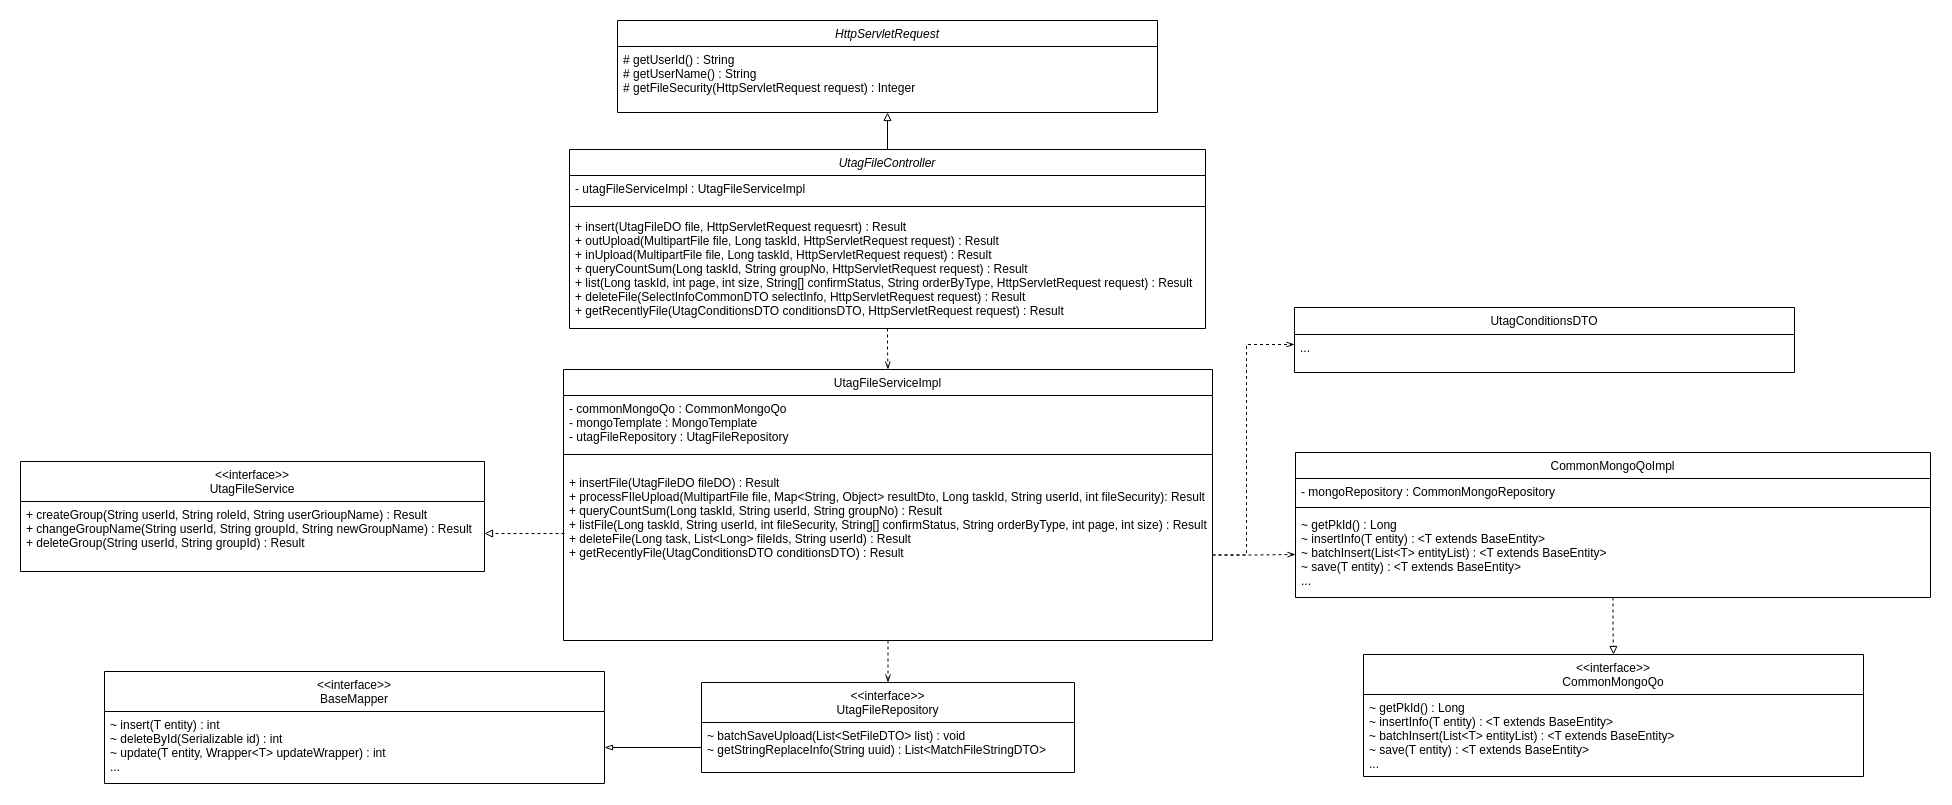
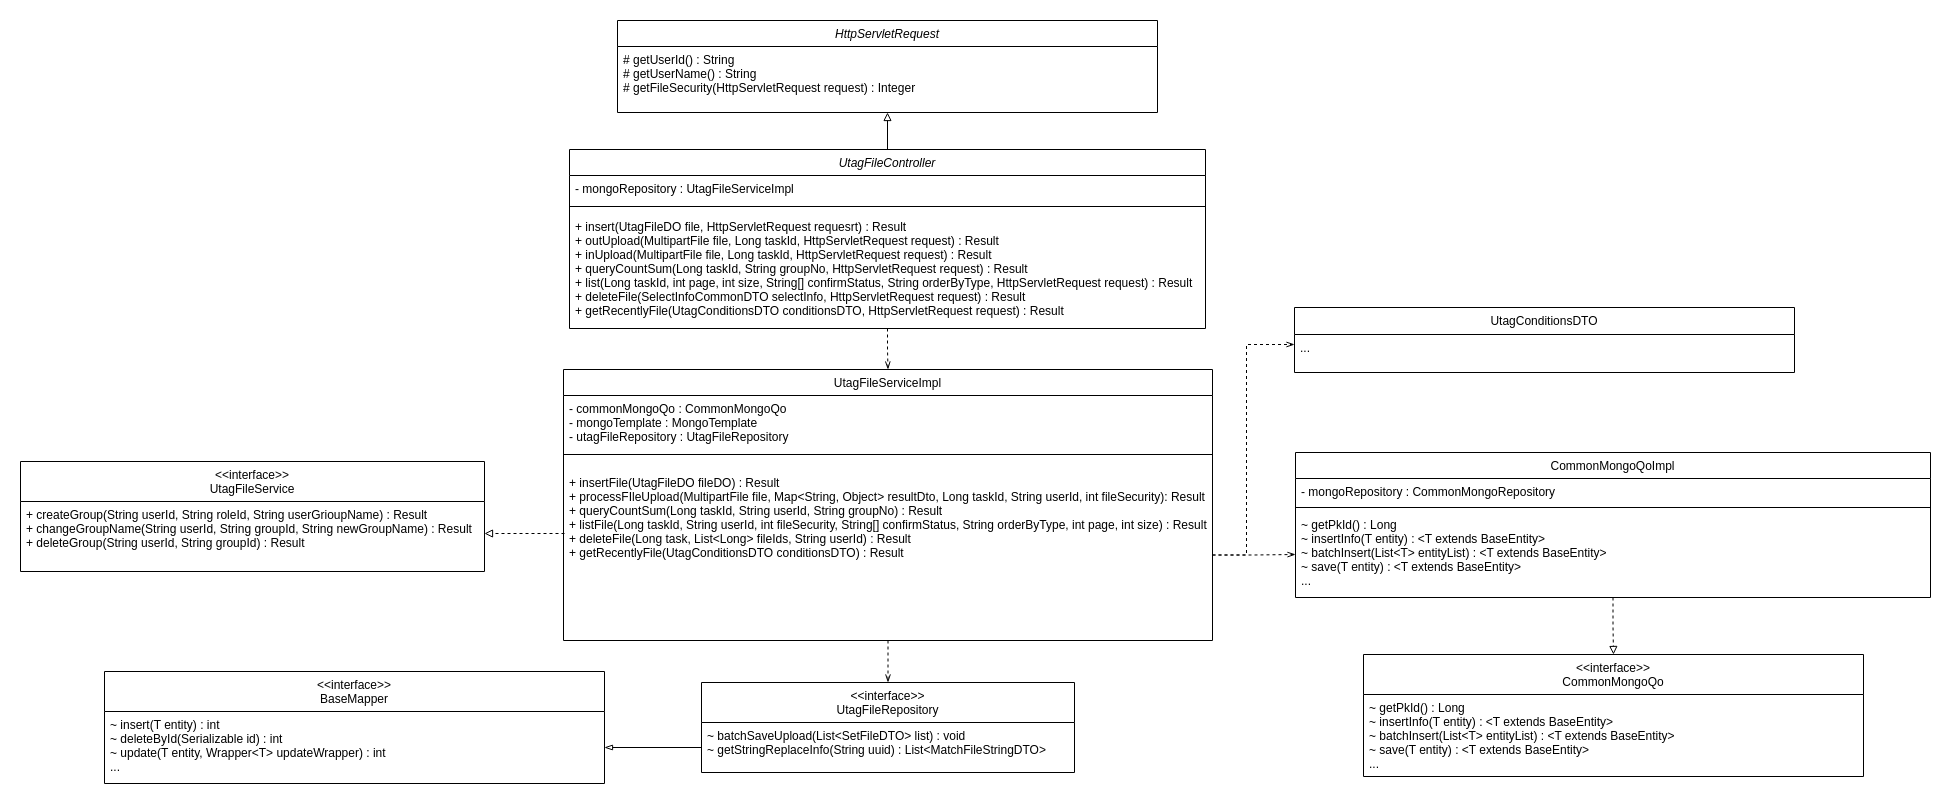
  <mxCell id="0" />
  <mxCell id="1" parent="0" />
  <mxCell id="2" style="edgeStyle=orthogonalEdgeStyle;rounded=0;orthogonalLoop=1;jettySize=auto;html=1;entryX=0.5;entryY=0;entryDx=0;entryDy=0;dashed=1;endArrow=openThin;endFill=0;" edge="1" parent="1" source="3" target="8"><mxGeometry relative="1" as="geometry" /></mxCell>
  <mxCell id="3" value="UtagFileController" style="swimlane;fontStyle=2;align=center;verticalAlign=top;childLayout=stackLayout;horizontal=1;startSize=26;horizontalStack=0;resizeParent=1;resizeLast=0;collapsible=1;marginBottom=0;rounded=0;shadow=0;strokeWidth=1;" parent="1" vertex="1"><mxGeometry x="569" y="149" width="636" height="179" as="geometry"><mxRectangle x="230" y="140" width="160" height="26" as="alternateBounds" /></mxGeometry></mxCell>
- <mxCell id="4" value="- utagFileServiceImpl : UtagFileServiceImpl" style="text;align=left;verticalAlign=top;spacingLeft=4;spacingRight=4;overflow=hidden;rotatable=0;points=[[0,0.5],[1,0.5]];portConstraint=eastwest;" parent="3" vertex="1"><mxGeometry y="26" width="636" height="24" as="geometry" /></mxCell>
+ <mxCell id="4" value="- mongoRepository : UtagFileServiceImpl" style="text;align=left;verticalAlign=top;spacingLeft=4;spacingRight=4;overflow=hidden;rotatable=0;points=[[0,0.5],[1,0.5]];portConstraint=eastwest;" parent="3" vertex="1"><mxGeometry y="26" width="636" height="24" as="geometry" /></mxCell>
  <mxCell id="5" value="" style="line;html=1;strokeWidth=1;align=left;verticalAlign=middle;spacingTop=-1;spacingLeft=3;spacingRight=3;rotatable=0;labelPosition=right;points=[];portConstraint=eastwest;" parent="3" vertex="1"><mxGeometry y="50" width="636" height="14" as="geometry" /></mxCell>
  <mxCell id="6" value="+ insert(UtagFileDO file, HttpServletRequest requesrt) : Result&#10;+ outUpload(MultipartFile file, Long taskId, HttpServletRequest request) : Result&#10;+ inUpload(MultipartFile file, Long taskId, HttpServletRequest request) : Result&#10;+ queryCountSum(Long taskId, String groupNo, HttpServletRequest request) : Result&#10;+ list(Long taskId, int page, int size, String[] confirmStatus, String orderByType, HttpServletRequest request) : Result&#10;+ deleteFile(SelectInfoCommonDTO selectInfo, HttpServletRequest request) : Result&#10;+ getRecentlyFile(UtagConditionsDTO conditionsDTO, HttpServletRequest request) : Result" style="text;align=left;verticalAlign=top;spacingLeft=4;spacingRight=4;overflow=hidden;rotatable=0;points=[[0,0.5],[1,0.5]];portConstraint=eastwest;" parent="3" vertex="1"><mxGeometry y="64" width="636" height="112" as="geometry" /></mxCell>
  <mxCell id="7" style="edgeStyle=orthogonalEdgeStyle;rounded=0;orthogonalLoop=1;jettySize=auto;html=1;endArrow=openThin;endFill=0;dashed=1;" edge="1" parent="1" source="8" target="17"><mxGeometry relative="1" as="geometry" /></mxCell>
  <mxCell id="8" value="UtagFileServiceImpl" style="swimlane;fontStyle=0;align=center;verticalAlign=top;childLayout=stackLayout;horizontal=1;startSize=26;horizontalStack=0;resizeParent=1;resizeLast=0;collapsible=1;marginBottom=0;rounded=0;shadow=0;strokeWidth=1;" parent="1" vertex="1"><mxGeometry x="563" y="369" width="649" height="271" as="geometry"><mxRectangle x="130" y="380" width="160" height="26" as="alternateBounds" /></mxGeometry></mxCell>
  <mxCell id="9" value="- commonMongoQo : CommonMongoQo&#10;- mongoTemplate : MongoTemplate&#10;- utagFileRepository : UtagFileRepository" style="text;align=left;verticalAlign=top;spacingLeft=4;spacingRight=4;overflow=hidden;rotatable=0;points=[[0,0.5],[1,0.5]];portConstraint=eastwest;" parent="8" vertex="1"><mxGeometry y="26" width="649" height="44" as="geometry" /></mxCell>
  <mxCell id="10" value="" style="line;html=1;strokeWidth=1;align=left;verticalAlign=middle;spacingTop=-1;spacingLeft=3;spacingRight=3;rotatable=0;labelPosition=right;points=[];portConstraint=eastwest;" parent="8" vertex="1"><mxGeometry y="70" width="649" height="30" as="geometry" /></mxCell>
  <mxCell id="11" value="+ insertFile(UtagFileDO fileDO) : Result&#10;+ processFIleUpload(MultipartFile file, Map&lt;String, Object&gt; resultDto, Long taskId, String userId, int fileSecurity): Result&#10;+ queryCountSum(Long taskId, String userId, String groupNo) : Result&#10;+ listFile(Long taskId, String userId, int fileSecurity, String[] confirmStatus, String orderByType, int page, int size) : Result&#10;+ deleteFile(Long task, List&lt;Long&gt; fileIds, String userId) : Result&#10;+ getRecentlyFile(UtagConditionsDTO conditionsDTO) : Result" style="text;align=left;verticalAlign=top;spacingLeft=4;spacingRight=4;overflow=hidden;rotatable=0;points=[[0,0.5],[1,0.5]];portConstraint=eastwest;" parent="8" vertex="1"><mxGeometry y="100" width="649" height="171" as="geometry" /></mxCell>
  <mxCell id="12" value="&lt;&lt;interface&gt;&gt;&#10;UtagFileService" style="swimlane;fontStyle=0;align=center;verticalAlign=top;childLayout=stackLayout;horizontal=1;startSize=40;horizontalStack=0;resizeParent=1;resizeLast=0;collapsible=1;marginBottom=0;rounded=0;shadow=0;strokeWidth=1;" parent="1" vertex="1"><mxGeometry x="20" y="461" width="464" height="110" as="geometry"><mxRectangle x="130" y="380" width="160" height="26" as="alternateBounds" /></mxGeometry></mxCell>
  <mxCell id="13" value="+ createGroup(String userId, String roleId, String userGrioupName) : Result&#10;+ changeGroupName(String userId, String groupId, String newGroupName) : Result&#10;+ deleteGroup(String userId, String groupId) : Result" style="text;align=left;verticalAlign=top;spacingLeft=4;spacingRight=4;overflow=hidden;rotatable=0;points=[[0,0.5],[1,0.5]];portConstraint=eastwest;" parent="12" vertex="1"><mxGeometry y="40" width="464" height="70" as="geometry" /></mxCell>
  <mxCell id="14" style="edgeStyle=orthogonalEdgeStyle;rounded=0;orthogonalLoop=1;jettySize=auto;html=1;dashed=1;endArrow=block;endFill=0;" parent="1" edge="1"><mxGeometry relative="1" as="geometry"><mxPoint x="564" y="533" as="sourcePoint" /><mxPoint x="484" y="533" as="targetPoint" /><Array as="points"><mxPoint x="564" y="533" /><mxPoint x="464" y="533" /></Array></mxGeometry></mxCell>
  <mxCell id="15" value="&lt;&lt;interface&gt;&gt;&#10;CommonMongoQo" style="swimlane;fontStyle=0;align=center;verticalAlign=top;childLayout=stackLayout;horizontal=1;startSize=40;horizontalStack=0;resizeParent=1;resizeLast=0;collapsible=1;marginBottom=0;rounded=0;shadow=0;strokeWidth=1;" parent="1" vertex="1"><mxGeometry x="1363" y="654" width="500" height="122" as="geometry"><mxRectangle x="130" y="380" width="160" height="26" as="alternateBounds" /></mxGeometry></mxCell>
  <mxCell id="16" value="~ getPkId() : Long&#10;~ insertInfo(T entity) : &lt;T extends BaseEntity&gt;&#10;~ batchInsert(List&lt;T&gt; entityList) : &lt;T extends BaseEntity&gt;&#10;~ save(T entity) : &lt;T extends BaseEntity&gt;&#10;..." style="text;align=left;verticalAlign=top;spacingLeft=4;spacingRight=4;overflow=hidden;rotatable=0;points=[[0,0.5],[1,0.5]];portConstraint=eastwest;" parent="15" vertex="1"><mxGeometry y="40" width="500" height="82" as="geometry" /></mxCell>
  <mxCell id="17" value="&lt;&lt;interface&gt;&gt;&#10;UtagFileRepository" style="swimlane;fontStyle=0;align=center;verticalAlign=top;childLayout=stackLayout;horizontal=1;startSize=40;horizontalStack=0;resizeParent=1;resizeLast=0;collapsible=1;marginBottom=0;rounded=0;shadow=0;strokeWidth=1;" parent="1" vertex="1"><mxGeometry x="701" y="682" width="373" height="90" as="geometry"><mxRectangle x="130" y="380" width="160" height="26" as="alternateBounds" /></mxGeometry></mxCell>
  <mxCell id="18" value="~ batchSaveUpload(List&lt;SetFileDTO&gt; list) : void&#10;~ getStringReplaceInfo(String uuid) : List&lt;MatchFileStringDTO&gt;" style="text;align=left;verticalAlign=top;spacingLeft=4;spacingRight=4;overflow=hidden;rotatable=0;points=[[0,0.5],[1,0.5]];portConstraint=eastwest;" parent="17" vertex="1"><mxGeometry y="40" width="373" height="50" as="geometry" /></mxCell>
  <mxCell id="19" value="&lt;&lt;interface&gt;&gt;&#10;BaseMapper" style="swimlane;fontStyle=0;align=center;verticalAlign=top;childLayout=stackLayout;horizontal=1;startSize=40;horizontalStack=0;resizeParent=1;resizeLast=0;collapsible=1;marginBottom=0;rounded=0;shadow=0;strokeWidth=1;" parent="1" vertex="1"><mxGeometry x="104" y="671" width="500" height="112" as="geometry"><mxRectangle x="130" y="380" width="160" height="26" as="alternateBounds" /></mxGeometry></mxCell>
  <mxCell id="20" value="~ insert(T entity) : int&#10;~ deleteById(Serializable id) : int&#10;~ update(T entity, Wrapper&lt;T&gt; updateWrapper) : int&#10;..." style="text;align=left;verticalAlign=top;spacingLeft=4;spacingRight=4;overflow=hidden;rotatable=0;points=[[0,0.5],[1,0.5]];portConstraint=eastwest;" parent="19" vertex="1"><mxGeometry y="40" width="500" height="72" as="geometry" /></mxCell>
  <mxCell id="21" style="edgeStyle=orthogonalEdgeStyle;rounded=0;orthogonalLoop=1;jettySize=auto;html=1;exitX=0;exitY=0.5;exitDx=0;exitDy=0;entryX=1;entryY=0.5;entryDx=0;entryDy=0;endArrow=blockThin;endFill=0;" parent="1" source="18" target="20" edge="1"><mxGeometry relative="1" as="geometry" /></mxCell>
  <mxCell id="22" value="HttpServletRequest" style="swimlane;fontStyle=2;align=center;verticalAlign=top;childLayout=stackLayout;horizontal=1;startSize=26;horizontalStack=0;resizeParent=1;resizeLast=0;collapsible=1;marginBottom=0;rounded=0;shadow=0;strokeWidth=1;" vertex="1" parent="1"><mxGeometry x="617" y="20" width="540" height="92" as="geometry"><mxRectangle x="230" y="140" width="160" height="26" as="alternateBounds" /></mxGeometry></mxCell>
  <mxCell id="23" value="# getUserId() : String&#10;# getUserName() : String&#10;# getFileSecurity(HttpServletRequest request) : Integer" style="text;align=left;verticalAlign=top;spacingLeft=4;spacingRight=4;overflow=hidden;rotatable=0;points=[[0,0.5],[1,0.5]];portConstraint=eastwest;" vertex="1" parent="22"><mxGeometry y="26" width="540" height="66" as="geometry" /></mxCell>
  <mxCell id="24" style="edgeStyle=orthogonalEdgeStyle;rounded=0;orthogonalLoop=1;jettySize=auto;html=1;exitX=0.5;exitY=0;exitDx=0;exitDy=0;endArrow=block;endFill=0;entryX=0.5;entryY=1;entryDx=0;entryDy=0;" edge="1" parent="1" source="3" target="22"><mxGeometry relative="1" as="geometry"><mxPoint x="837" y="70" as="targetPoint" /></mxGeometry></mxCell>
  <mxCell id="25" value="UtagConditionsDTO" style="swimlane;fontStyle=0;align=center;verticalAlign=top;childLayout=stackLayout;horizontal=1;startSize=27;horizontalStack=0;resizeParent=1;resizeLast=0;collapsible=1;marginBottom=0;rounded=0;shadow=0;strokeWidth=1;" vertex="1" parent="1"><mxGeometry x="1294" y="307" width="500" height="65" as="geometry"><mxRectangle x="130" y="380" width="160" height="26" as="alternateBounds" /></mxGeometry></mxCell>
  <mxCell id="26" value="..." style="text;align=left;verticalAlign=top;spacingLeft=4;spacingRight=4;overflow=hidden;rotatable=0;points=[[0,0.5],[1,0.5]];portConstraint=eastwest;" vertex="1" parent="25"><mxGeometry y="27" width="500" height="38" as="geometry" /></mxCell>
  <mxCell id="27" style="edgeStyle=orthogonalEdgeStyle;rounded=0;orthogonalLoop=1;jettySize=auto;html=1;dashed=1;endArrow=block;endFill=0;" edge="1" parent="1" source="28" target="15"><mxGeometry relative="1" as="geometry" /></mxCell>
  <mxCell id="28" value="CommonMongoQoImpl" style="swimlane;fontStyle=0;align=center;verticalAlign=top;childLayout=stackLayout;horizontal=1;startSize=26;horizontalStack=0;resizeParent=1;resizeLast=0;collapsible=1;marginBottom=0;rounded=0;shadow=0;strokeWidth=1;" vertex="1" parent="1"><mxGeometry x="1295" y="452" width="635" height="145" as="geometry"><mxRectangle x="130" y="380" width="160" height="26" as="alternateBounds" /></mxGeometry></mxCell>
  <mxCell id="29" value="- mongoRepository : CommonMongoRepository" style="text;align=left;verticalAlign=top;spacingLeft=4;spacingRight=4;overflow=hidden;rotatable=0;points=[[0,0.5],[1,0.5]];portConstraint=eastwest;" vertex="1" parent="28"><mxGeometry y="26" width="635" height="25" as="geometry" /></mxCell>
  <mxCell id="30" value="" style="line;html=1;strokeWidth=1;align=left;verticalAlign=middle;spacingTop=-1;spacingLeft=3;spacingRight=3;rotatable=0;labelPosition=right;points=[];portConstraint=eastwest;" vertex="1" parent="28"><mxGeometry y="51" width="635" height="8" as="geometry" /></mxCell>
  <mxCell id="31" value="~ getPkId() : Long&#10;~ insertInfo(T entity) : &lt;T extends BaseEntity&gt;&#10;~ batchInsert(List&lt;T&gt; entityList) : &lt;T extends BaseEntity&gt;&#10;~ save(T entity) : &lt;T extends BaseEntity&gt;&#10;..." style="text;align=left;verticalAlign=top;spacingLeft=4;spacingRight=4;overflow=hidden;rotatable=0;points=[[0,0.5],[1,0.5]];portConstraint=eastwest;" vertex="1" parent="28"><mxGeometry y="59" width="635" height="86" as="geometry" /></mxCell>
  <mxCell id="32" style="edgeStyle=orthogonalEdgeStyle;rounded=0;orthogonalLoop=1;jettySize=auto;html=1;endArrow=openThin;endFill=0;dashed=1;exitX=1;exitY=0.5;exitDx=0;exitDy=0;" edge="1" parent="1" source="11" target="31"><mxGeometry relative="1" as="geometry"><mxPoint x="898" y="650" as="sourcePoint" /><mxPoint x="1400" y="583" as="targetPoint" /></mxGeometry></mxCell>
  <mxCell id="33" style="edgeStyle=orthogonalEdgeStyle;rounded=0;orthogonalLoop=1;jettySize=auto;html=1;endArrow=openThin;endFill=0;dashed=1;exitX=1;exitY=0.5;exitDx=0;exitDy=0;" edge="1" parent="1" source="11" target="26"><mxGeometry relative="1" as="geometry"><mxPoint x="1222" y="564" as="sourcePoint" /><mxPoint x="1353" y="565" as="targetPoint" /><Array as="points"><mxPoint x="1246" y="555" /><mxPoint x="1246" y="344" /></Array></mxGeometry></mxCell>
